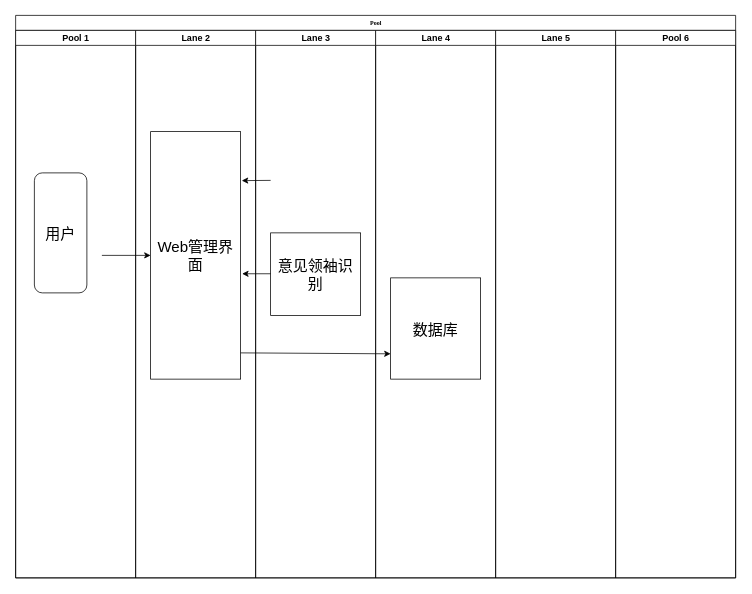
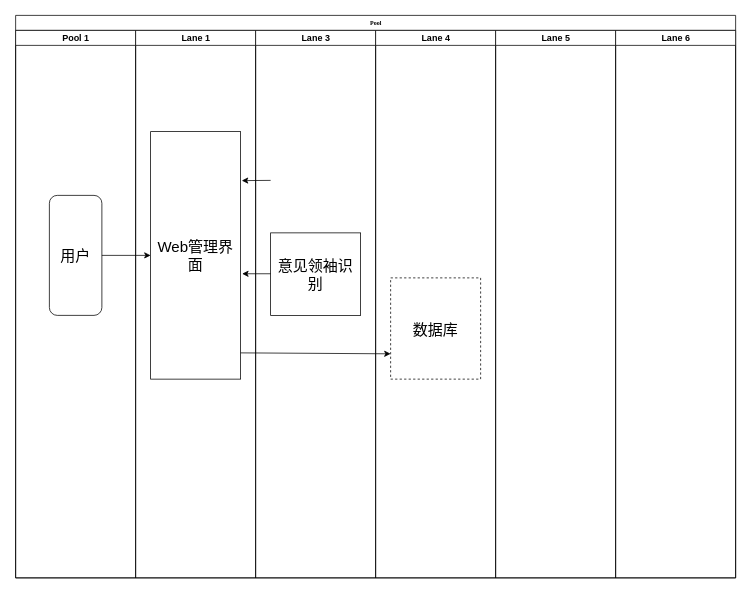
  <mxCell id="0" />
  <mxCell id="1" parent="0" />
  <mxCell id="2" value="Pool" style="swimlane;html=1;childLayout=stackLayout;startSize=20;rounded=0;shadow=0;labelBackgroundColor=none;strokeWidth=1;fontFamily=Verdana;fontSize=8;align=center;" parent="1" vertex="1"><mxGeometry x="20" y="20" width="960" height="750" as="geometry" /></mxCell>
  <mxCell id="3" value="Pool 1" style="swimlane;html=1;startSize=20;" parent="2" vertex="1"><mxGeometry y="20" width="160" height="730" as="geometry" /></mxCell>
- <mxCell id="4" value="&lt;font style=&quot;font-size: 20px;&quot;&gt;用户&lt;/font&gt;" style="rounded=1;whiteSpace=wrap;html=1;" vertex="1" parent="3"><mxGeometry x="25" y="190" width="70" height="160" as="geometry" /></mxCell>
+ <mxCell id="4" value="&lt;font style=&quot;font-size: 20px;&quot;&gt;用户&lt;/font&gt;" style="rounded=1;whiteSpace=wrap;html=1;" vertex="1" parent="3"><mxGeometry x="45" y="220" width="70" height="160" as="geometry" /></mxCell>
  <mxCell id="5" value="" style="endArrow=classic;html=1;rounded=0;entryX=0;entryY=0.5;entryDx=0;entryDy=0;" edge="1" parent="3" target="7"><mxGeometry width="50" height="50" relative="1" as="geometry"><mxPoint x="115" y="300" as="sourcePoint" /><mxPoint x="165" y="250" as="targetPoint" /></mxGeometry></mxCell>
- <mxCell id="6" value="Lane 2" style="swimlane;html=1;startSize=20;" parent="2" vertex="1"><mxGeometry x="160" y="20" width="160" height="730" as="geometry" /></mxCell>
+ <mxCell id="6" value="Lane 1" style="swimlane;html=1;startSize=20;" parent="2" vertex="1"><mxGeometry x="160" y="20" width="160" height="730" as="geometry" /></mxCell>
  <mxCell id="7" value="&lt;font style=&quot;font-size: 20px;&quot;&gt;Web管理界面&lt;/font&gt;" style="rounded=0;whiteSpace=wrap;html=1;" vertex="1" parent="6"><mxGeometry x="20" y="135" width="120" height="330" as="geometry" /></mxCell>
  <mxCell id="8" value="Lane 3" style="swimlane;html=1;startSize=20;" parent="2" vertex="1"><mxGeometry x="320" y="20" width="160" height="730" as="geometry" /></mxCell>
  <mxCell id="9" value="&lt;font style=&quot;font-size: 20px;&quot;&gt;意见领袖识别&lt;/font&gt;" style="rounded=0;whiteSpace=wrap;html=1;" vertex="1" parent="8"><mxGeometry x="20" y="270" width="120" height="110" as="geometry" /></mxCell>
  <mxCell id="10" value="" style="endArrow=classic;html=1;rounded=0;entryX=1.013;entryY=0.198;entryDx=0;entryDy=0;entryPerimeter=0;" edge="1" parent="8" target="7"><mxGeometry width="50" height="50" relative="1" as="geometry"><mxPoint x="20" y="200" as="sourcePoint" /><mxPoint x="70" y="150" as="targetPoint" /></mxGeometry></mxCell>
  <mxCell id="11" value="" style="endArrow=classic;html=1;rounded=0;entryX=1.013;entryY=0.198;entryDx=0;entryDy=0;entryPerimeter=0;" edge="1" parent="8"><mxGeometry width="50" height="50" relative="1" as="geometry"><mxPoint x="20" y="324.5" as="sourcePoint" /><mxPoint x="-18" y="324.5" as="targetPoint" /></mxGeometry></mxCell>
  <mxCell id="12" value="" style="endArrow=classic;html=1;rounded=0;entryX=0;entryY=0.75;entryDx=0;entryDy=0;" edge="1" parent="8" target="14"><mxGeometry width="50" height="50" relative="1" as="geometry"><mxPoint x="-20" y="430" as="sourcePoint" /><mxPoint x="30" y="380" as="targetPoint" /></mxGeometry></mxCell>
  <mxCell id="13" value="Lane 4" style="swimlane;html=1;startSize=20;" parent="2" vertex="1"><mxGeometry x="480" y="20" width="160" height="730" as="geometry" /></mxCell>
- <mxCell id="14" value="&lt;font style=&quot;font-size: 20px;&quot;&gt;数据库&lt;/font&gt;" style="rounded=0;whiteSpace=wrap;html=1;" vertex="1" parent="13"><mxGeometry x="20" y="330" width="120" height="135" as="geometry" /></mxCell>
+ <mxCell id="14" value="&lt;font style=&quot;font-size: 20px;&quot;&gt;数据库&lt;/font&gt;" style="rounded=0;whiteSpace=wrap;html=1;dashed=1;" vertex="1" parent="13"><mxGeometry x="20" y="330" width="120" height="135" as="geometry" /></mxCell>
  <mxCell id="15" value="Lane 5" style="swimlane;html=1;startSize=20;" parent="2" vertex="1"><mxGeometry x="640" y="20" width="160" height="730" as="geometry" /></mxCell>
- <mxCell id="16" value="Pool 6" style="swimlane;html=1;startSize=20;" parent="2" vertex="1"><mxGeometry x="800" y="20" width="160" height="730" as="geometry" /></mxCell>
+ <mxCell id="16" value="Lane 6" style="swimlane;html=1;startSize=20;" parent="2" vertex="1"><mxGeometry x="800" y="20" width="160" height="730" as="geometry" /></mxCell>
